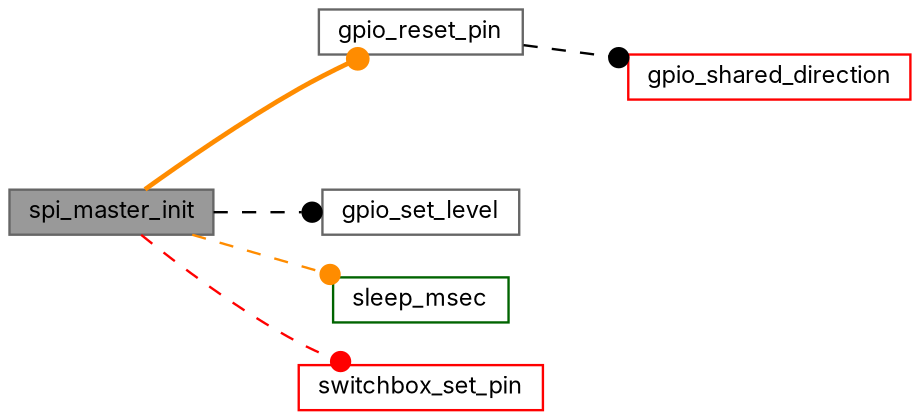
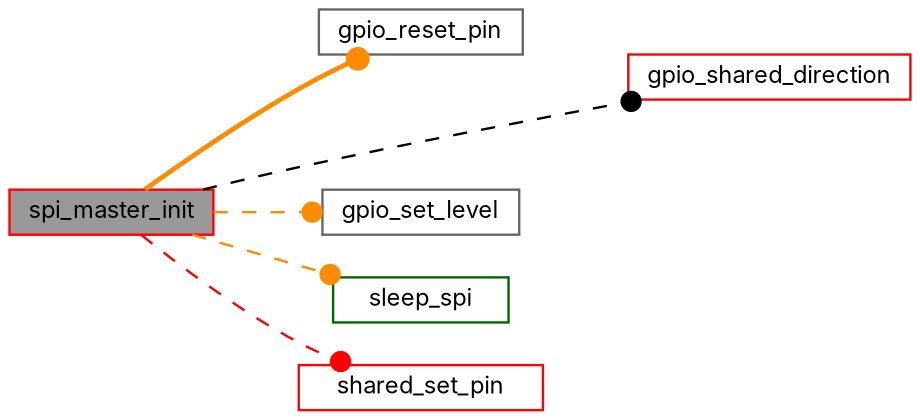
  digraph {
    fontname=Inter
    rankdir=LR
    node [color=gray40 fillcolor=white fontname=Inter fontsize=10 shape=box style=filled]
    edge [arrowhead=dot color=darkorange fontname=Inter fontsize=10 labelfontname=Helvetica labelfontsize=10 style=dashed]
-   n1 [fillcolor=grey60 fontcolor=black height=0.2 label=spi_master_init width=0.4]
+   n1 [color=red fillcolor=grey60 fontcolor=black height=0.2 label=spi_master_init width=0.4]
    n2 [height=0.2 label=gpio_reset_pin width=0.4]
    n3 [color=red height=0.2 label=gpio_shared_direction width=0.4]
    n4 [height=0.2 label=gpio_set_level width=0.4]
-   n5 [color=darkgreen height=0.2 label=sleep_msec width=0.4]
-   n6 [color=red height=0.2 label=switchbox_set_pin width=0.4]
+   n5 [color=darkgreen height=0.2 label=sleep_spi width=0.4]
+   n6 [color=red height=0.2 label=shared_set_pin width=0.4]
    n1 -> n2 [style=bold]
-   n2 -> n3 [color=black]
-   n1 -> n4 [color=black]
+   n1 -> n3 [color=black]
+   n1 -> n4
    n1 -> n5
    n1 -> n6 [color=red]
  }
